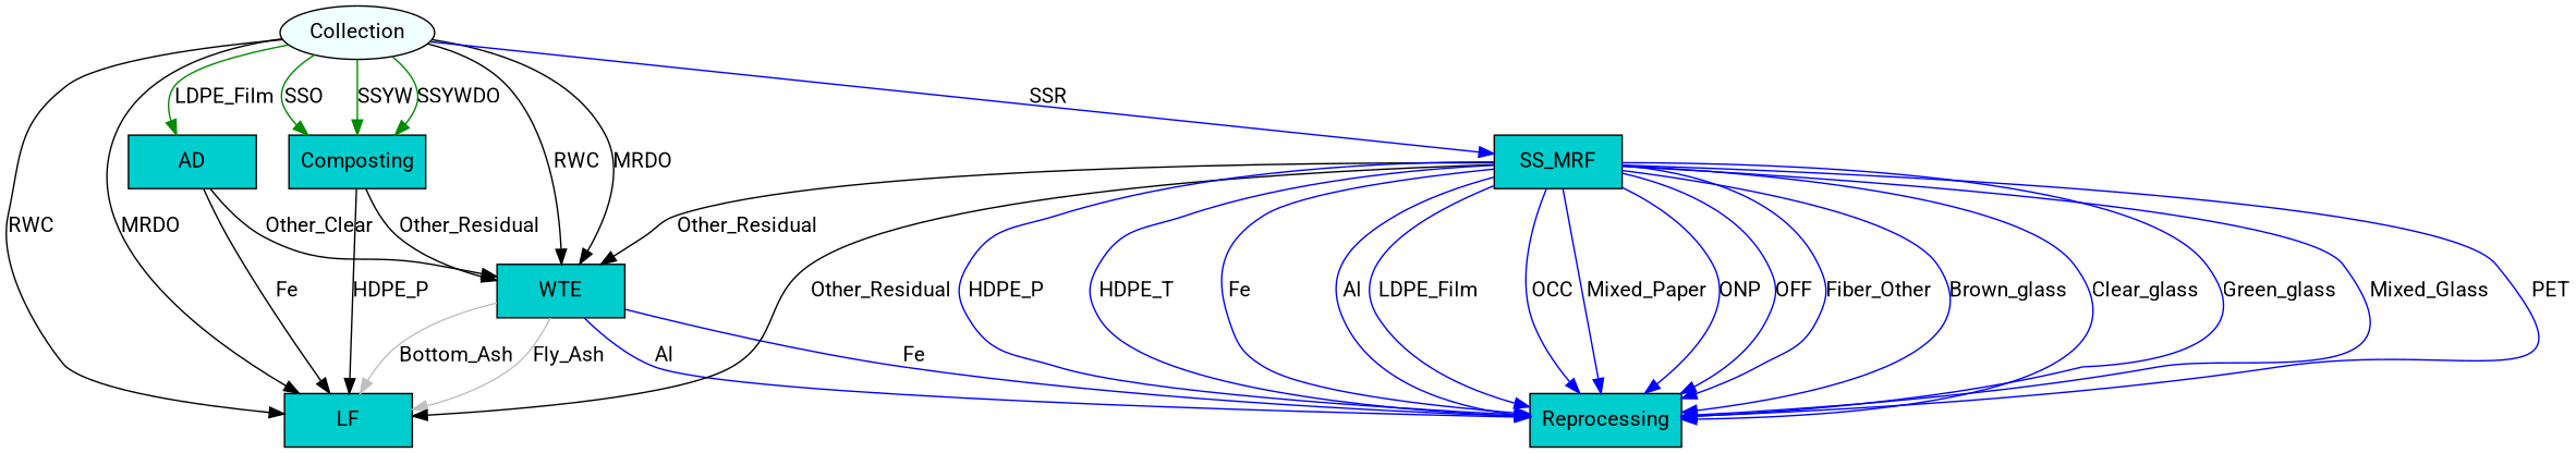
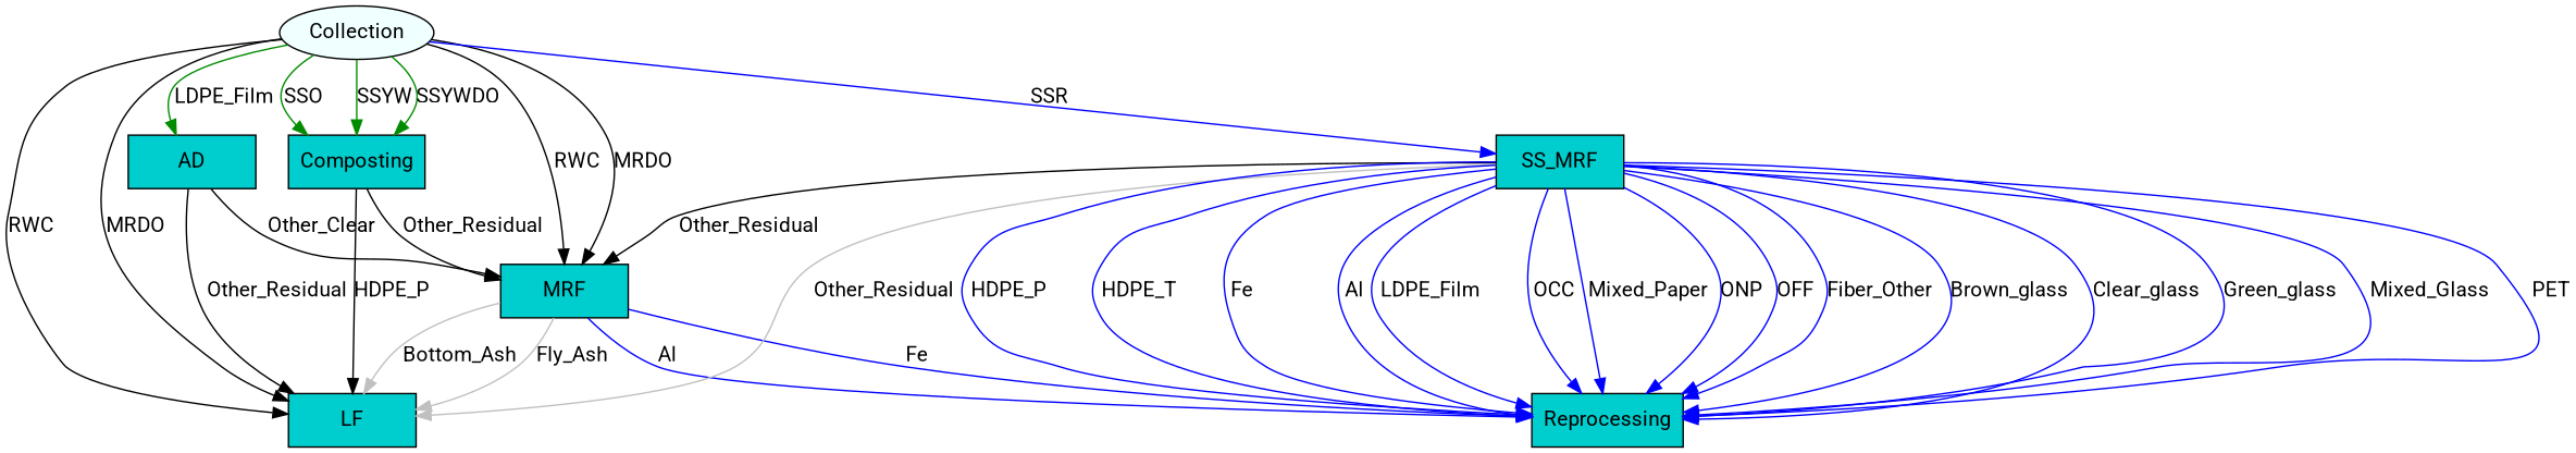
  digraph {
    fontname=Roboto
    rankdir=TB
    node [fillcolor=cyan3 fontname=Roboto shape=rectangle style=filled]
    edge [color=blue fontname=Roboto]
    LF [width=1.2]
    Composting [width=1.2]
-   WTE [width=1.2]
+   WTE [width=1.2 label=MRF]
    Reprocessing [width=1.2]
    AD [width=1.2]
    SS_MRF [width=1.2]
    Collection [fillcolor=azure shape=oval width=1.2]
    Composting -> LF [color=black label=HDPE_P]
    Composting -> WTE [color=black label=Other_Residual]
    WTE -> LF [color=gray label=Bottom_Ash]
    WTE -> LF [color=gray label=Fly_Ash]
    WTE -> Reprocessing [label=Al]
    WTE -> Reprocessing [label=Fe]
-   AD -> LF [color=black label=Fe]
+   AD -> LF [color=black label=Other_Residual]
    AD -> WTE [color=black label=Other_Clear]
-   SS_MRF -> LF [color=black label=Other_Residual]
+   SS_MRF -> LF [color=gray label=Other_Residual]
    SS_MRF -> WTE [color=black label=Other_Residual]
    SS_MRF -> Reprocessing [label=LDPE_Film]
    SS_MRF -> Reprocessing [label=OCC]
    SS_MRF -> Reprocessing [label=Mixed_Paper]
    SS_MRF -> Reprocessing [label=ONP]
    SS_MRF -> Reprocessing [label=OFF]
    SS_MRF -> Reprocessing [label=Fiber_Other]
    SS_MRF -> Reprocessing [label=Brown_glass]
    SS_MRF -> Reprocessing [label=Clear_glass]
    SS_MRF -> Reprocessing [label=Green_glass]
    SS_MRF -> Reprocessing [label=Mixed_Glass]
    SS_MRF -> Reprocessing [label=PET]
    SS_MRF -> Reprocessing [label=HDPE_P]
    SS_MRF -> Reprocessing [label=HDPE_T]
    SS_MRF -> Reprocessing [label=Fe]
    SS_MRF -> Reprocessing [label=Al]
    Collection -> LF [color=black label=RWC]
    Collection -> LF [color=black label=MRDO]
    Collection -> Composting [color=green4 label=SSO]
    Collection -> Composting [color=green4 label=SSYW]
    Collection -> Composting [color=green4 label=SSYWDO]
    Collection -> WTE [color=black label=RWC]
    Collection -> WTE [color=black label=MRDO]
    Collection -> AD [color=green4 label=LDPE_Film]
    Collection -> SS_MRF [label=SSR]
  }
